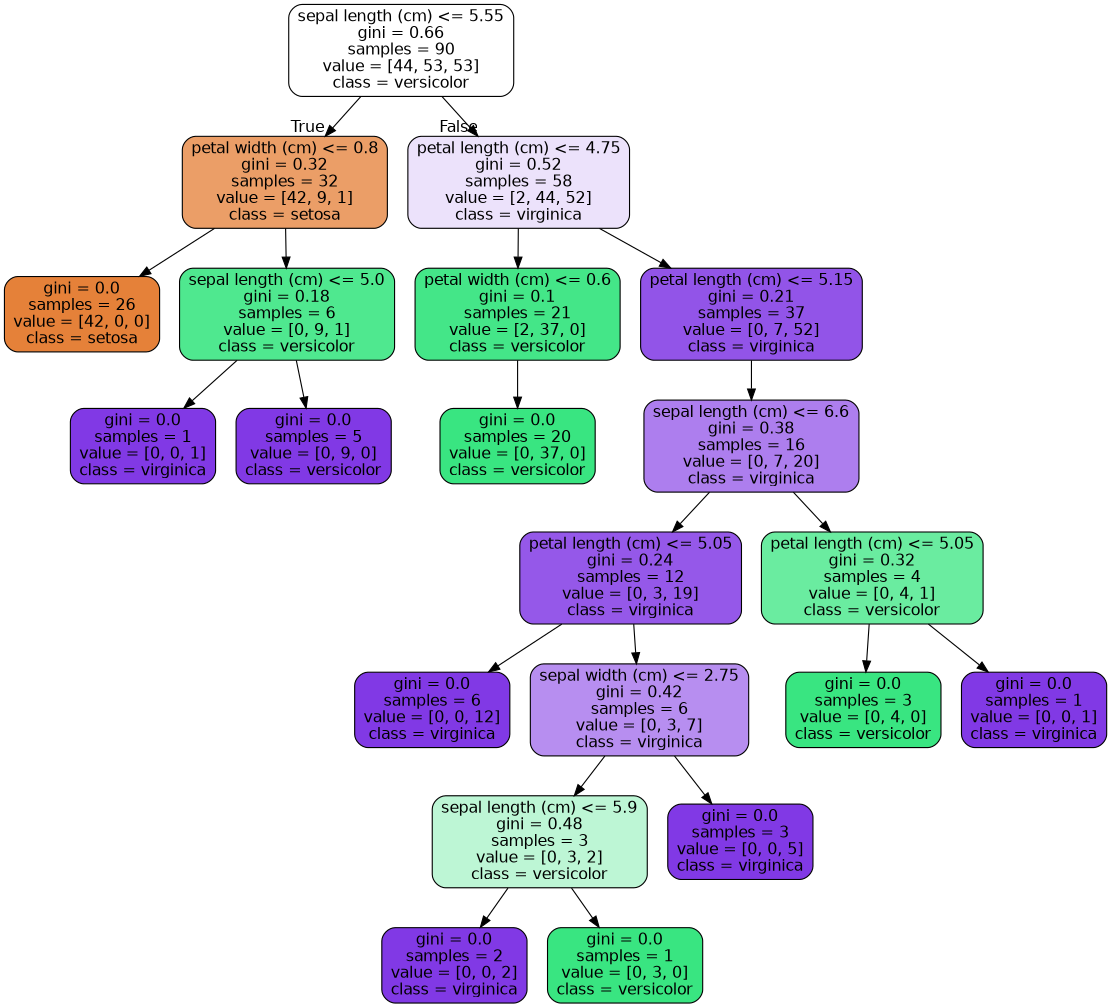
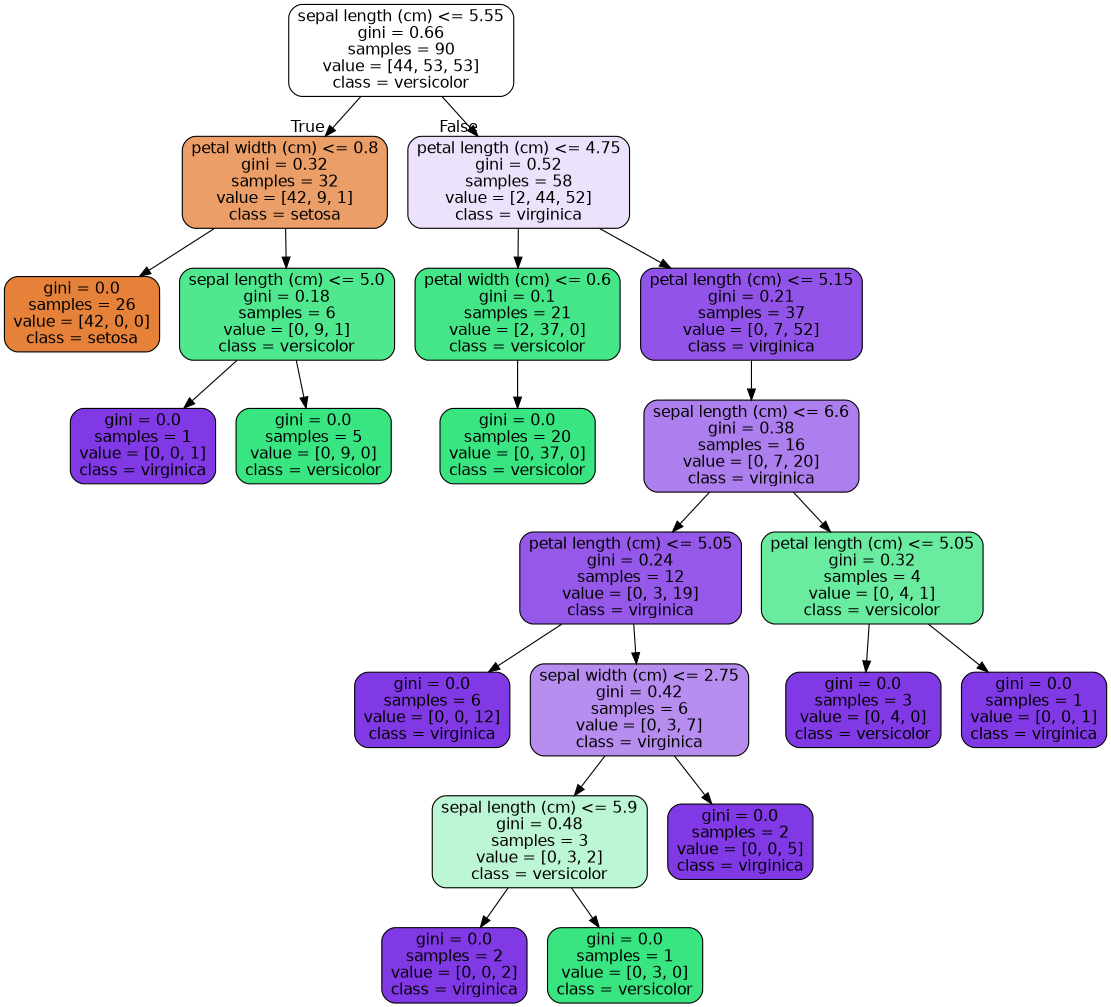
  digraph {
    node [color=black fillcolor="#8139e5" fontname=helvetica shape=box style="filled, rounded"]
    edge [fontname=helvetica]
    n1 [fillcolor="#ffffff" label="sepal length (cm) <= 5.55\ngini = 0.66\nsamples = 90\nvalue = [44, 53, 53]\nclass = versicolor"]
    n2 [fillcolor="#eb9e67" label="petal width (cm) <= 0.8\ngini = 0.32\nsamples = 32\nvalue = [42, 9, 1]\nclass = setosa"]
    n3 [fillcolor="#ece2fb" label="petal length (cm) <= 4.75\ngini = 0.52\nsamples = 58\nvalue = [2, 44, 52]\nclass = virginica"]
    n4 [fillcolor="#e58139" label="gini = 0.0\nsamples = 26\nvalue = [42, 0, 0]\nclass = setosa"]
    n5 [fillcolor="#4fe88f" label="sepal length (cm) <= 5.0\ngini = 0.18\nsamples = 6\nvalue = [0, 9, 1]\nclass = versicolor"]
    n6 [fillcolor="#44e688" label="petal width (cm) <= 0.6\ngini = 0.1\nsamples = 21\nvalue = [2, 37, 0]\nclass = versicolor"]
    n7 [fillcolor="#9254e8" label="petal length (cm) <= 5.15\ngini = 0.21\nsamples = 37\nvalue = [0, 7, 52]\nclass = virginica"]
    n8 [label="gini = 0.0\nsamples = 1\nvalue = [0, 0, 1]\nclass = virginica"]
-   n9 [label="gini = 0.0\nsamples = 5\nvalue = [0, 9, 0]\nclass = versicolor"]
+   n9 [fillcolor="#39e581" label="gini = 0.0\nsamples = 5\nvalue = [0, 9, 0]\nclass = versicolor"]
    n10 [fillcolor="#39e581" label="gini = 0.0\nsamples = 20\nvalue = [0, 37, 0]\nclass = versicolor"]
    n11 [fillcolor="#ad7eee" label="sepal length (cm) <= 6.6\ngini = 0.38\nsamples = 16\nvalue = [0, 7, 20]\nclass = virginica"]
    n12 [fillcolor="#9558e9" label="petal length (cm) <= 5.05\ngini = 0.24\nsamples = 12\nvalue = [0, 3, 19]\nclass = virginica"]
    n13 [fillcolor="#6aeca0" label="petal length (cm) <= 5.05\ngini = 0.32\nsamples = 4\nvalue = [0, 4, 1]\nclass = versicolor"]
    n14 [label="gini = 0.0\nsamples = 6\nvalue = [0, 0, 12]\nclass = virginica"]
    n15 [fillcolor="#b78ef0" label="sepal width (cm) <= 2.75\ngini = 0.42\nsamples = 6\nvalue = [0, 3, 7]\nclass = virginica"]
-   n16 [fillcolor="#39e581" label="gini = 0.0\nsamples = 3\nvalue = [0, 4, 0]\nclass = versicolor"]
+   n16 [label="gini = 0.0\nsamples = 3\nvalue = [0, 4, 0]\nclass = versicolor"]
    n17 [label="gini = 0.0\nsamples = 1\nvalue = [0, 0, 1]\nclass = virginica"]
    n18 [fillcolor="#bdf6d5" label="sepal length (cm) <= 5.9\ngini = 0.48\nsamples = 3\nvalue = [0, 3, 2]\nclass = versicolor"]
-   n19 [label="gini = 0.0\nsamples = 3\nvalue = [0, 0, 5]\nclass = virginica"]
+   n19 [label="gini = 0.0\nsamples = 2\nvalue = [0, 0, 5]\nclass = virginica"]
    n20 [label="gini = 0.0\nsamples = 2\nvalue = [0, 0, 2]\nclass = virginica"]
    n21 [fillcolor="#39e581" label="gini = 0.0\nsamples = 1\nvalue = [0, 3, 0]\nclass = versicolor"]
    n1 -> n2 [headlabel=True labelangle=45 labeldistance=2.5]
    n1 -> n3 [headlabel=False labelangle=-45 labeldistance=2.5]
    n2 -> n4
    n2 -> n5
    n3 -> n6
    n3 -> n7
    n5 -> n8
    n5 -> n9
    n6 -> n10
    n7 -> n11
    n11 -> n12
    n11 -> n13
    n12 -> n14
    n12 -> n15
    n13 -> n16
    n13 -> n17
    n15 -> n18
    n15 -> n19
    n18 -> n20
    n18 -> n21
  }
